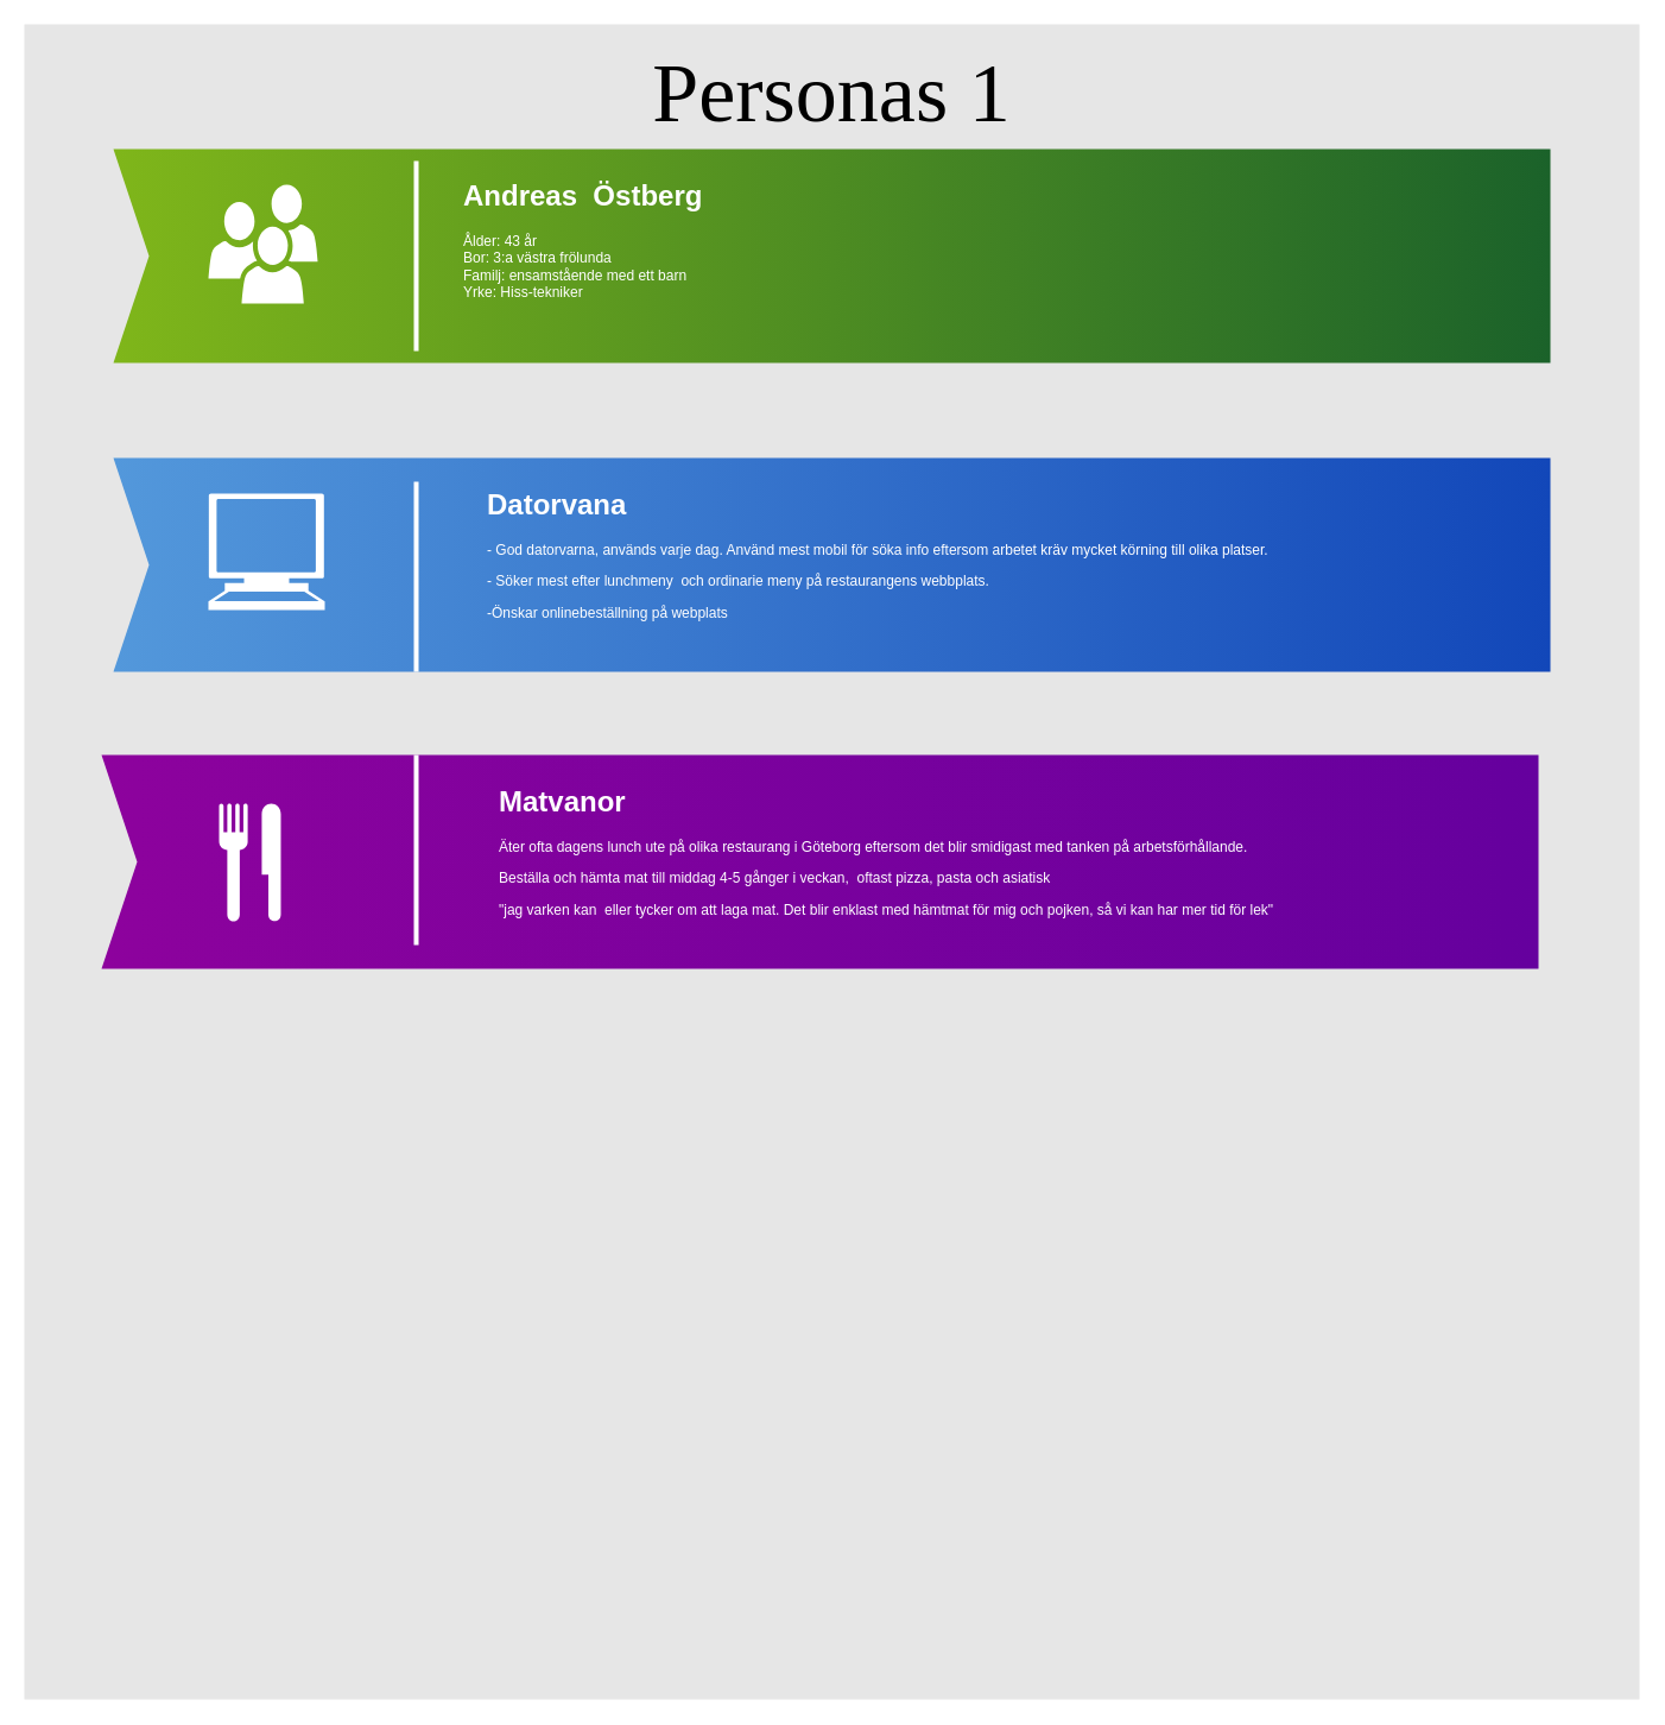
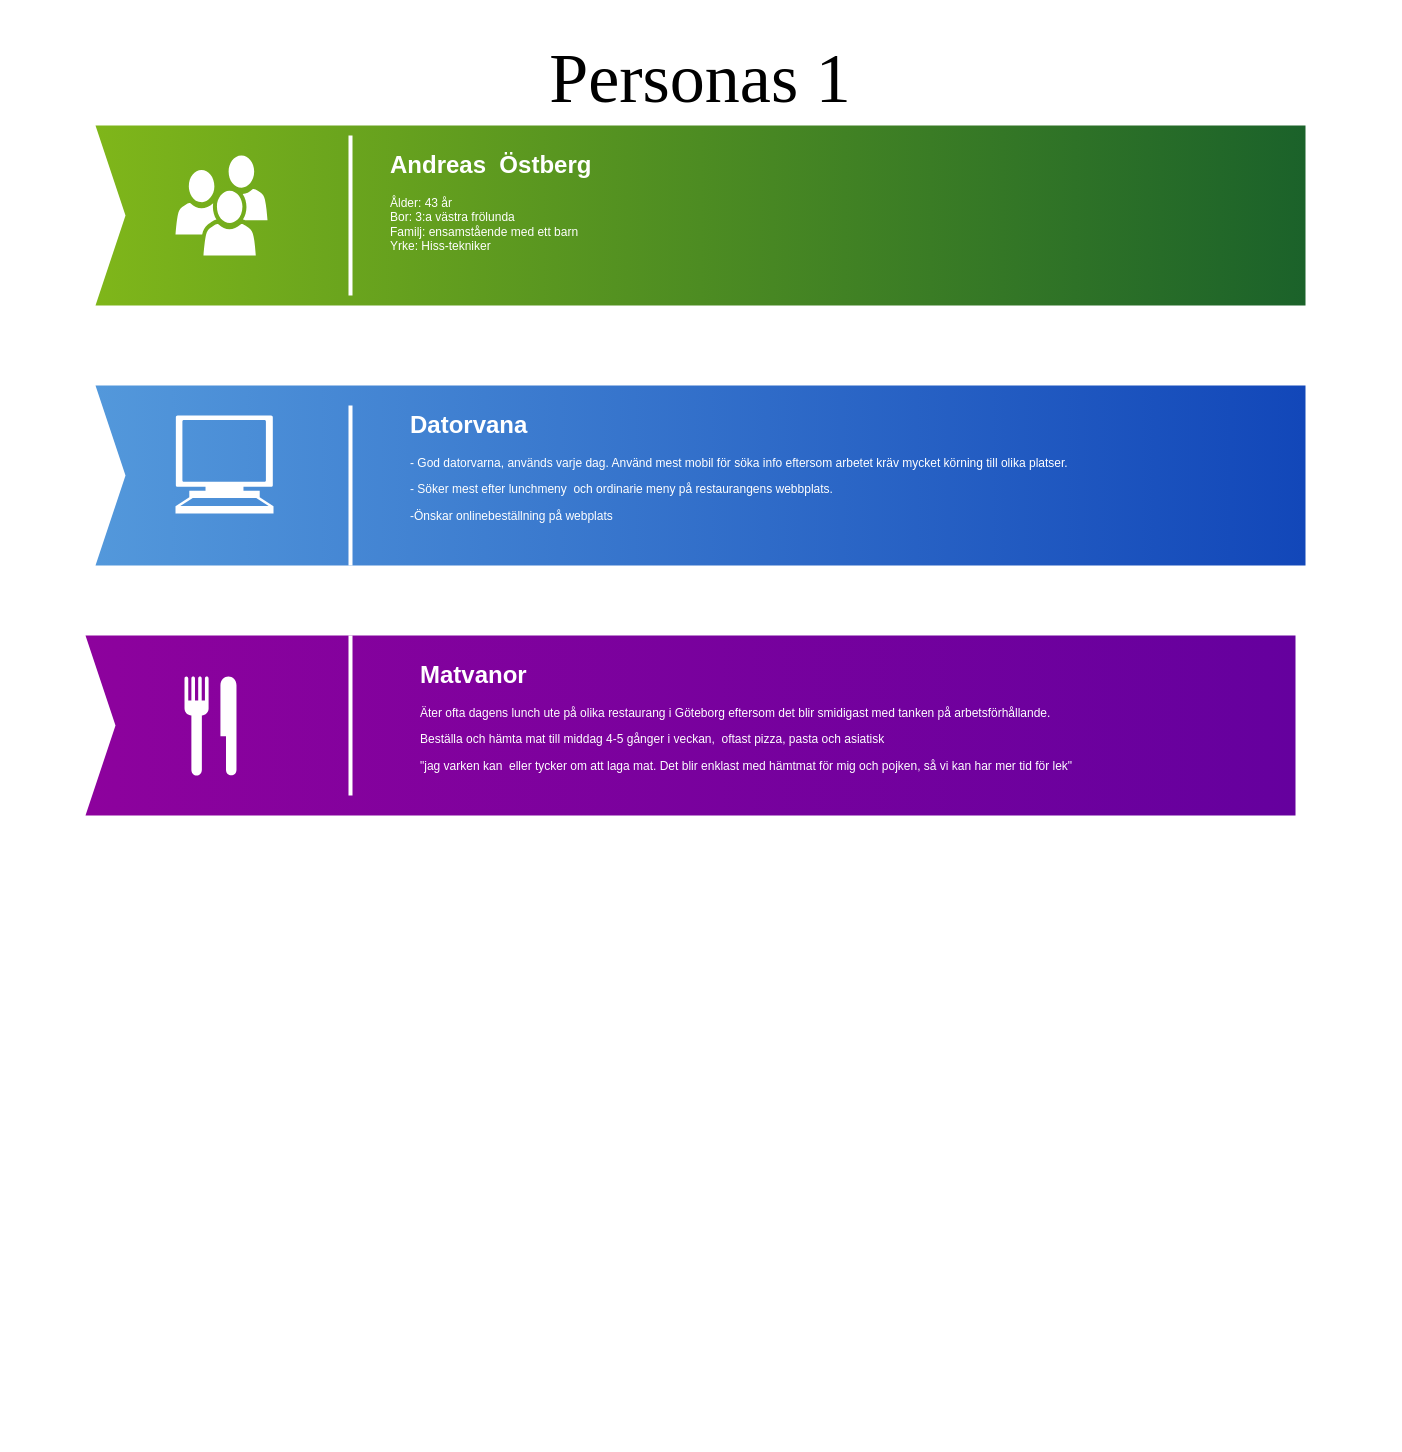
  <mxCell id="0" style=";html=1;" />
  <mxCell id="1" style=";html=1;" parent="0" />
- <mxCell id="2" value="Personas 1" style="whiteSpace=wrap;html=1;rounded=0;shadow=0;dashed=0;strokeWidth=1;fillColor=#E6E6E6;fontFamily=Verdana;fontSize=70;strokeColor=none;verticalAlign=top;spacingTop=10;" parent="1" vertex="1"><mxGeometry x="20" y="20" width="1360" height="1410" as="geometry" /></mxCell>
+ <mxCell id="2" value="Personas 1" style="whiteSpace=wrap;html=1;rounded=0;shadow=0;dashed=0;strokeWidth=1;fillColor=#ffffff;fontFamily=Verdana;fontSize=70;strokeColor=none;verticalAlign=top;spacingTop=10;" parent="1" vertex="1"><mxGeometry x="20" y="20" width="1360" height="1410" as="geometry" /></mxCell>
  <mxCell id="3" value="" style="html=1;shadow=0;dashed=0;align=center;verticalAlign=middle;shape=mxgraph.arrows2.arrow;dy=0;dx=0;notch=30;rounded=0;strokeColor=none;strokeWidth=1;fillColor=#7FB61A;fontFamily=Tahoma;fontSize=10;fontColor=#FFFFFF;gradientColor=#1B622A;gradientDirection=east;" parent="1" vertex="1"><mxGeometry x="95" y="125" width="1210" height="180" as="geometry" /></mxCell>
  <mxCell id="4" value="" style="html=1;shadow=0;dashed=0;align=center;verticalAlign=middle;shape=mxgraph.arrows2.arrow;dy=0;dx=0;notch=30;rounded=0;strokeColor=none;strokeWidth=1;fillColor=#5398DB;fontFamily=Tahoma;fontSize=10;fontColor=#FFFFFF;gradientColor=#1247B9;gradientDirection=east;" parent="1" vertex="1"><mxGeometry x="95" y="385" width="1210" height="180" as="geometry" /></mxCell>
  <mxCell id="5" value="" style="html=1;shadow=0;dashed=0;align=center;verticalAlign=middle;shape=mxgraph.arrows2.arrow;dy=0;dx=0;notch=30;rounded=0;strokeColor=none;strokeWidth=1;fillColor=#8D029D;fontFamily=Tahoma;fontSize=10;fontColor=#FFFFFF;gradientColor=#65009E;gradientDirection=east;" parent="1" vertex="1"><mxGeometry x="85" y="635" width="1210" height="180" as="geometry" /></mxCell>
  <mxCell id="6" value="" style="line;strokeWidth=4;direction=south;html=1;rounded=0;shadow=0;dashed=0;fillColor=none;gradientColor=#AD0002;fontFamily=Helvetica;fontSize=150;fontColor=#FFFFFF;align=right;strokeColor=#FFFFFF;" parent="1" vertex="1"><mxGeometry x="345" y="135" width="10" height="160" as="geometry" /></mxCell>
  <mxCell id="7" value="" style="line;strokeWidth=4;direction=south;html=1;rounded=0;shadow=0;dashed=0;fillColor=none;gradientColor=#AD0002;fontFamily=Helvetica;fontSize=150;fontColor=#FFFFFF;align=right;strokeColor=#FFFFFF;" parent="1" vertex="1"><mxGeometry x="345" y="405" width="10" height="160" as="geometry" /></mxCell>
  <mxCell id="8" value="" style="line;strokeWidth=4;direction=south;html=1;rounded=0;shadow=0;dashed=0;fillColor=none;gradientColor=#AD0002;fontFamily=Helvetica;fontSize=150;fontColor=#FFFFFF;align=right;strokeColor=#FFFFFF;" parent="1" vertex="1"><mxGeometry x="345" y="635" width="10" height="160" as="geometry" /></mxCell>
  <mxCell id="9" value="&lt;h1&gt;Andreas&amp;nbsp; Östberg&lt;/h1&gt;&lt;div&gt;Ålder: 43 år&lt;/div&gt;&lt;div&gt;Bor: 3:a västra frölunda&lt;br&gt;&lt;/div&gt;&lt;div&gt;Familj: ensamstående med ett barn&lt;/div&gt;&lt;div&gt;Yrke: Hiss-tekniker&lt;br&gt;&lt;/div&gt;&lt;div&gt;&lt;br&gt;&lt;/div&gt;" style="text;html=1;strokeColor=none;fillColor=none;spacing=5;spacingTop=-20;whiteSpace=wrap;overflow=hidden;rounded=0;shadow=0;dashed=0;fontFamily=Helvetica;fontSize=12;fontColor=#FFFFFF;align=left;" parent="1" vertex="1"><mxGeometry x="385" y="145" width="670" height="140" as="geometry" /></mxCell>
  <mxCell id="10" value="&lt;h1&gt;Datorvana&lt;br&gt;&lt;/h1&gt;&lt;p&gt;- God datorvarna, används varje dag. Använd mest mobil för söka info eftersom arbetet kräv mycket körning till olika platser.&lt;/p&gt;&lt;p&gt;&lt;span&gt;- Söker mest efter lunchmeny&amp;nbsp; och ordinarie meny på restaurangens webbplats. &lt;br&gt;&lt;/span&gt;&lt;/p&gt;&lt;p&gt;&lt;span&gt;-Önskar onlinebeställning på webplats&lt;br&gt;&lt;/span&gt;&lt;/p&gt;&lt;p&gt;&lt;span&gt;&lt;br&gt;&lt;/span&gt;&lt;/p&gt;" style="text;html=1;strokeColor=none;fillColor=none;spacing=5;spacingTop=-20;whiteSpace=wrap;overflow=hidden;rounded=0;shadow=0;dashed=0;fontFamily=Helvetica;fontSize=12;fontColor=#FFFFFF;align=left;" parent="1" vertex="1"><mxGeometry x="405" y="405" width="740" height="140" as="geometry" /></mxCell>
  <mxCell id="11" value="&lt;h1&gt;Matvanor&lt;/h1&gt;&lt;p&gt;Äter ofta dagens lunch ute på olika restaurang i Göteborg eftersom det blir smidigast med tanken på arbetsförhållande.&lt;/p&gt;&lt;p&gt;Beställa och hämta mat till middag 4-5 gånger i veckan,&amp;nbsp; oftast pizza, pasta och asiatisk&lt;/p&gt;&lt;p&gt;&quot;jag varken kan&amp;nbsp; eller tycker om att laga mat. Det blir enklast med hämtmat för mig och pojken, så vi kan har mer tid för lek&quot;&lt;br&gt;&lt;/p&gt;" style="text;html=1;strokeColor=none;fillColor=none;spacing=5;spacingTop=-20;whiteSpace=wrap;overflow=hidden;rounded=0;shadow=0;dashed=0;fontFamily=Helvetica;fontSize=12;fontColor=#FFFFFF;align=left;" parent="1" vertex="1"><mxGeometry x="415" y="655" width="720" height="140" as="geometry" /></mxCell>
  <mxCell id="12" value="" style="shadow=0;dashed=0;html=1;strokeColor=none;fillColor=#FFFFFF;labelPosition=center;verticalLabelPosition=bottom;verticalAlign=top;shape=mxgraph.office.users.users;rounded=0;fontFamily=Helvetica;fontSize=12;fontColor=#FFFFFF;align=left;" parent="1" vertex="1"><mxGeometry x="175" y="155" width="92" height="100" as="geometry" /></mxCell>
  <mxCell id="13" value="" style="shape=mxgraph.signs.food.restaurant_2;html=1;pointerEvents=1;fillColor=#FFFFFF;strokeColor=none;verticalLabelPosition=bottom;verticalAlign=top;align=center;sketch=0;" vertex="1" parent="1"><mxGeometry x="184" y="673" width="52" height="104" as="geometry" /></mxCell>
  <mxCell id="14" value="" style="shape=mxgraph.signs.tech.computer;html=1;pointerEvents=1;verticalLabelPosition=bottom;verticalAlign=top;align=center;sketch=0;strokeColor=none;" vertex="1" parent="1"><mxGeometry x="175" y="415" width="98" height="98" as="geometry" /></mxCell>
